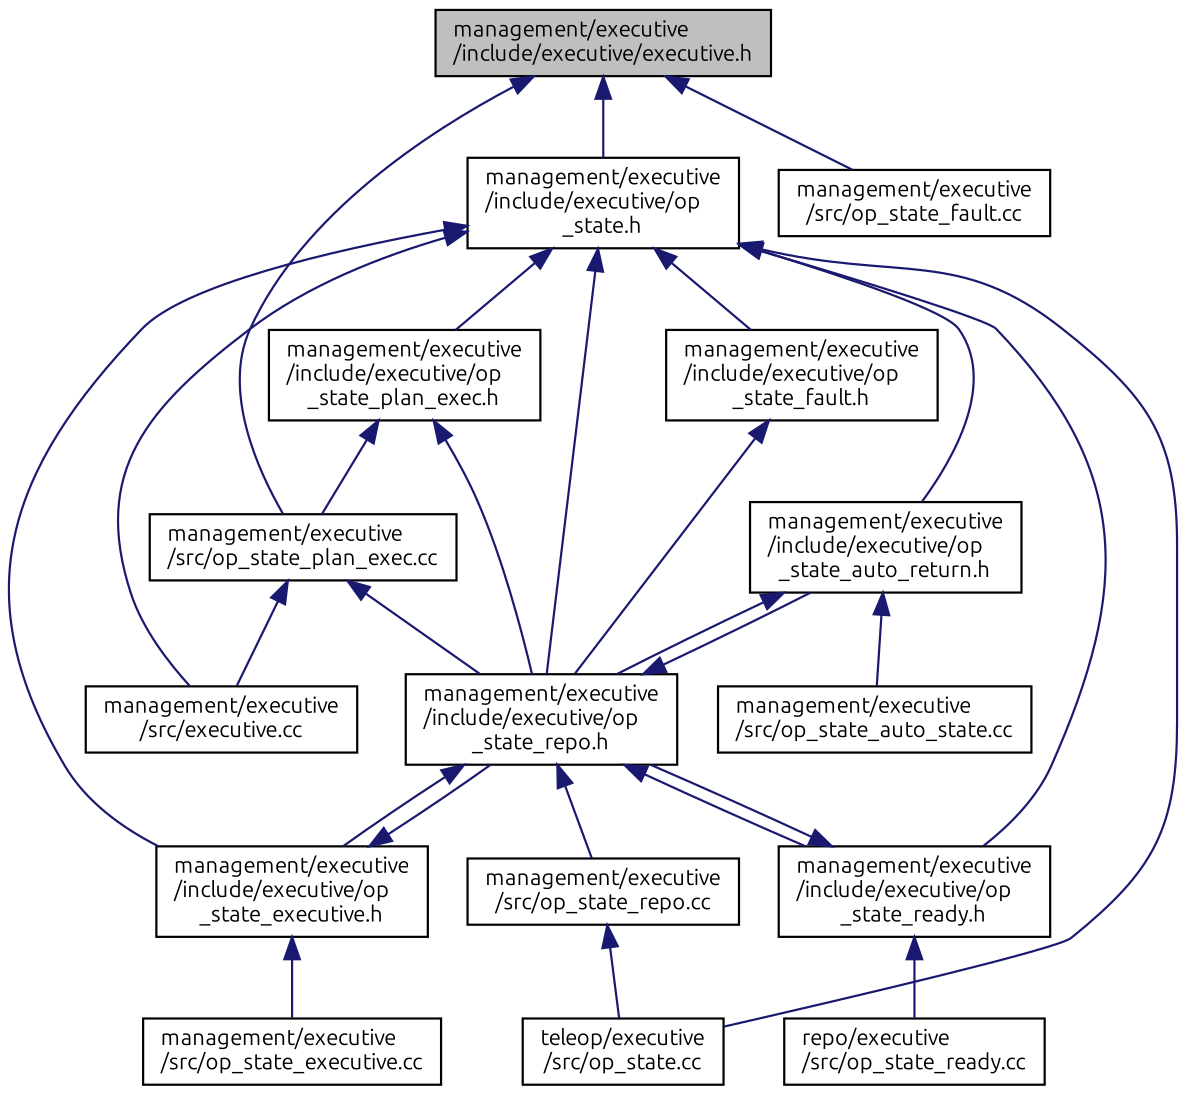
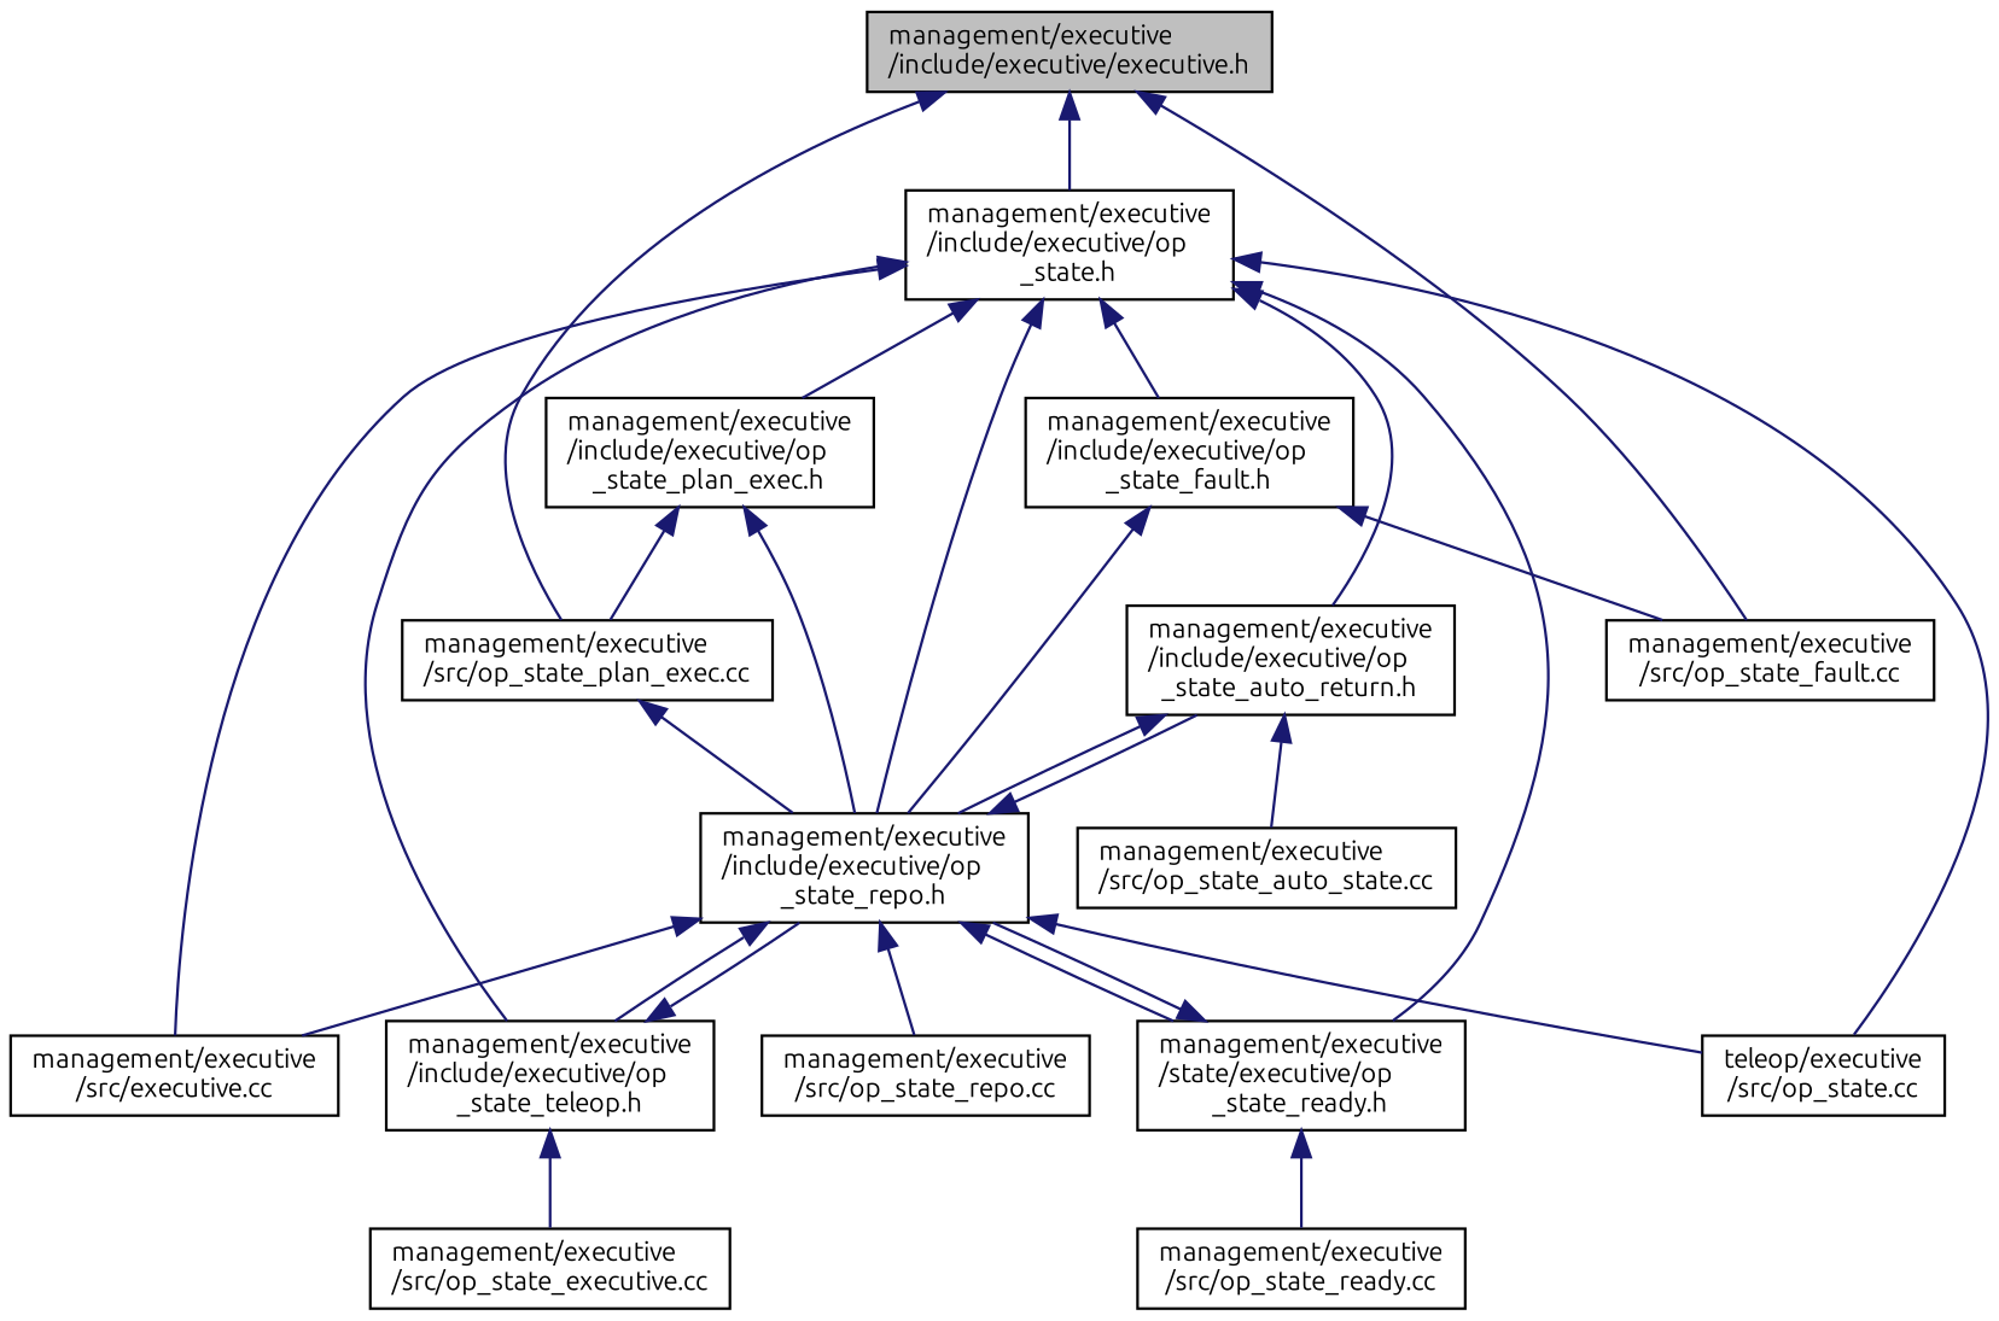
  digraph {
    fontname=Ubuntu
    node [color=black fillcolor=white fontname=Ubuntu fontsize=10 shape=record style=filled]
    edge [color=midnightblue dir=back fontname=Ubuntu fontsize=10 labelfontname=Helvetica labelfontsize=10 style=solid]
    n1 [fillcolor=grey75 fontcolor=black height=0.2 label="management/executive\l/include/executive/executive.h" width=0.4]
    n2 [height=0.2 label="management/executive\l/include/executive/op\l_state.h" width=0.4]
    n3 [height=0.2 label="management/executive\l/src/op_state_plan_exec.cc" width=0.4]
    n4 [height=0.2 label="management/executive\l/src/op_state_fault.cc" width=0.4]
    n5 [height=0.2 label="management/executive\l/src/executive.cc" width=0.4]
    n6 [height=0.2 label="management/executive\l/include/executive/op\l_state_auto_return.h" width=0.4]
    n7 [height=0.2 label="management/executive\l/include/executive/op\l_state_repo.h" width=0.4]
-   n8 [height=0.2 label="management/executive\l/include/executive/op\l_state_ready.h" width=0.4]
-   n9 [height=0.2 label="management/executive\l/include/executive/op\l_state_executive.h" width=0.4]
+   n8 [height=0.2 label="management/executive\l/state/executive/op\l_state_ready.h" width=0.4]
+   n9 [height=0.2 label="management/executive\l/include/executive/op\l_state_teleop.h" width=0.4]
    n10 [height=0.2 label="teleop/executive\l/src/op_state.cc" width=0.4]
    n11 [height=0.2 label="management/executive\l/include/executive/op\l_state_fault.h" width=0.4]
    n12 [height=0.2 label="management/executive\l/include/executive/op\l_state_plan_exec.h" width=0.4]
    n13 [height=0.2 label="management/executive\l/src/op_state_auto_state.cc" width=0.4]
    n14 [height=0.2 label="management/executive\l/src/op_state_repo.cc" width=0.4]
-   n15 [height=0.2 label="repo/executive\l/src/op_state_ready.cc" width=0.4]
+   n15 [height=0.2 label="management/executive\l/src/op_state_ready.cc" width=0.4]
    n16 [height=0.2 label="management/executive\l/src/op_state_executive.cc" width=0.4]
    n1 -> n2
    n1 -> n3
    n1 -> n4
    n2 -> n5
    n2 -> n6
    n2 -> n7
    n2 -> n8
    n2 -> n9
    n2 -> n10
    n2 -> n11
    n2 -> n12
    n3 -> n7
    n6 -> n7
    n6 -> n13
-   n3 -> n5
+   n7 -> n5
    n7 -> n6
    n7 -> n8
    n7 -> n9
-   n14 -> n10
+   n7 -> n10
    n7 -> n14
    n8 -> n7
    n8 -> n15
    n9 -> n7
    n9 -> n16
+   n11 -> n4
    n11 -> n7
    n12 -> n3
    n12 -> n7
  }
